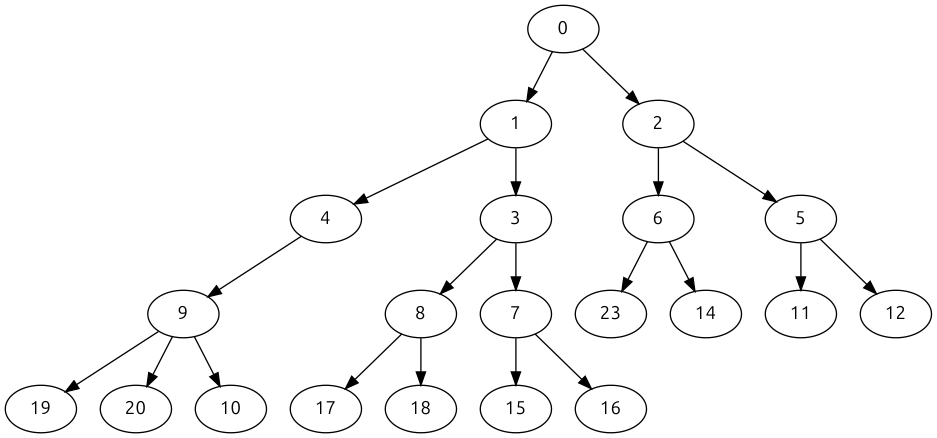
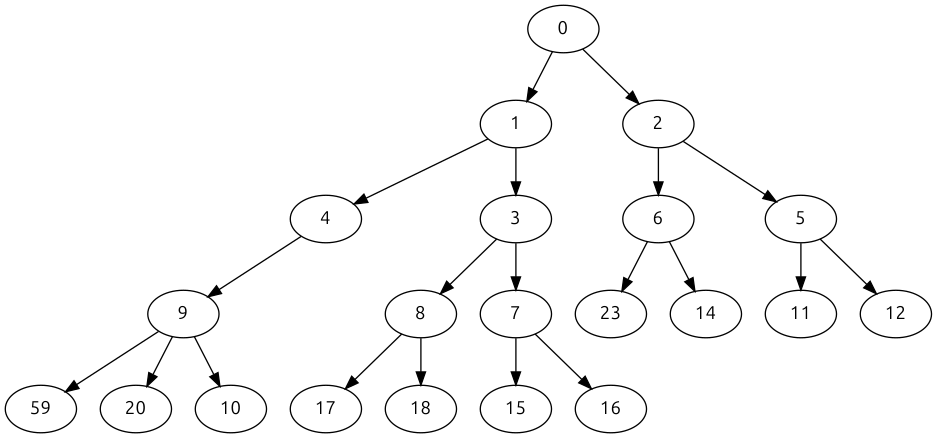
  digraph {
    fontname=Ubuntu
    node [fontname=Ubuntu]
    edge [fontname=Ubuntu]
    n1 [label=9]
-   n2 [label=19]
+   n2 [label=59]
    n3 [label=20]
    n4 [label=10]
    n5 [label=0]
    n6 [label=1]
    n7 [label=2]
    n8 [label=4]
    n9 [label=3]
    n10 [label=6]
    n11 [label=5]
    n12 [label=8]
    n13 [label=7]
    n14 [label=23]
    n15 [label=14]
    n16 [label=11]
    n17 [label=12]
    n18 [label=17]
    n19 [label=18]
    n20 [label=15]
    n21 [label=16]
    n1 -> n2
    n1 -> n3
    n1 -> n4
    n5 -> n6
    n5 -> n7
    n6 -> n8
    n6 -> n9
    n7 -> n10
    n7 -> n11
    n8 -> n1
    n9 -> n12
    n9 -> n13
    n10 -> n14
    n10 -> n15
    n11 -> n16
    n11 -> n17
    n12 -> n18
    n12 -> n19
    n13 -> n20
    n13 -> n21
  }
